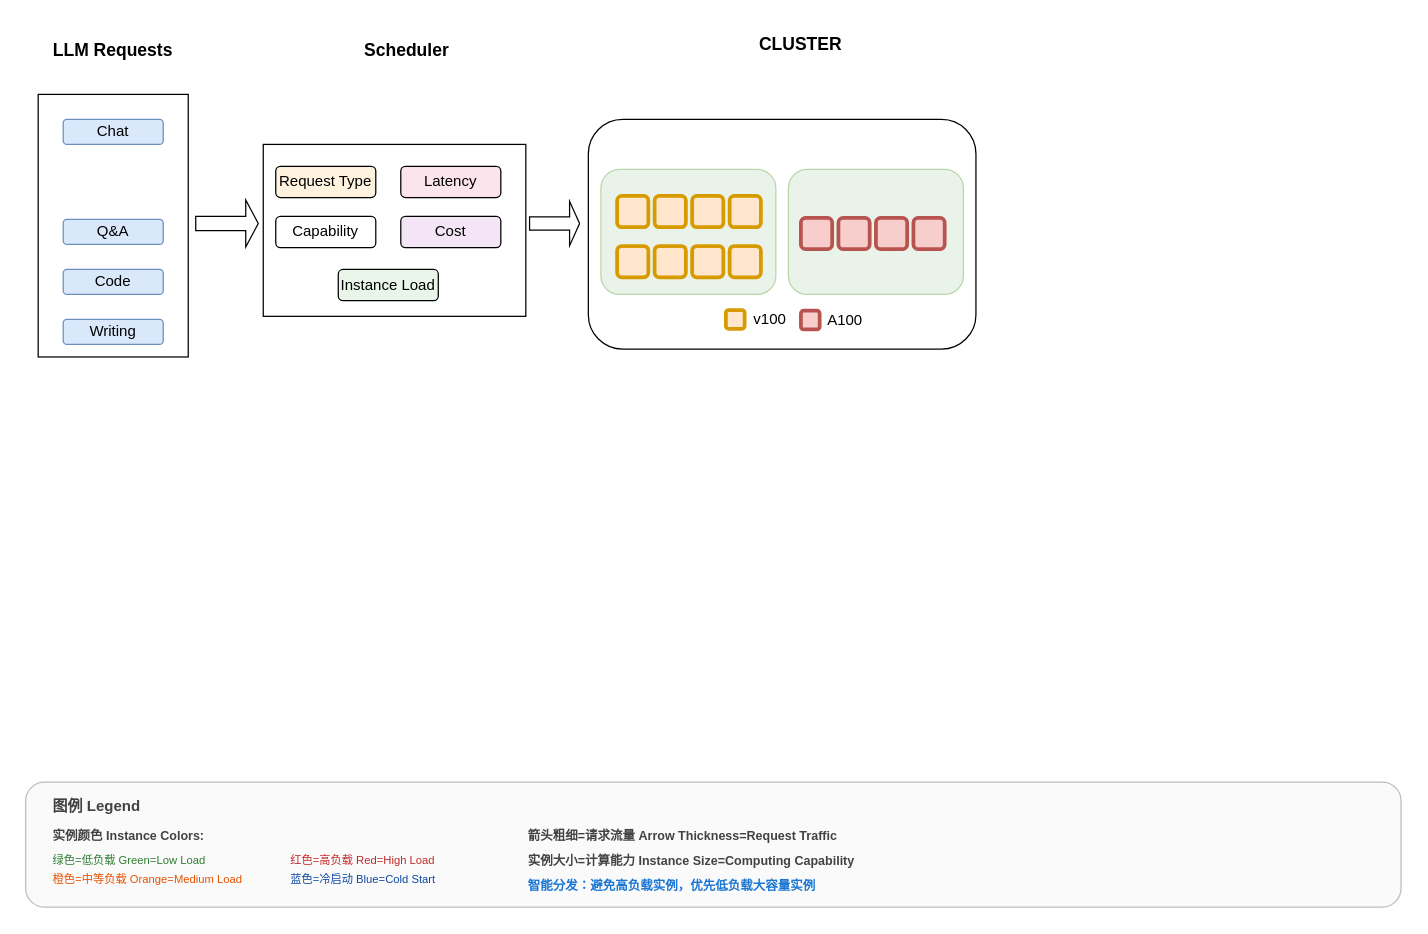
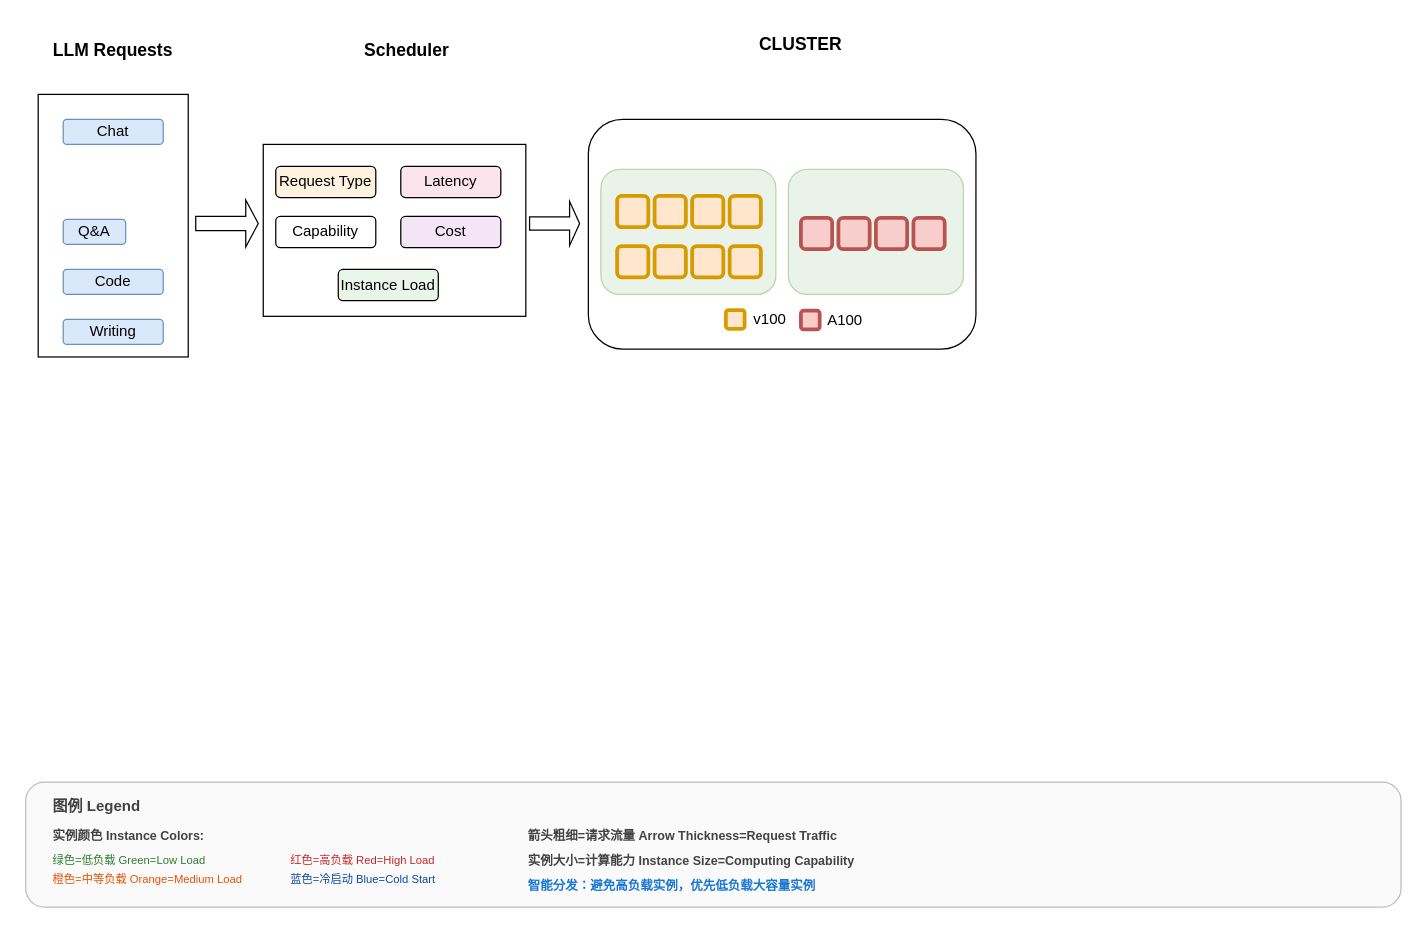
  <mxCell id="0" />
  <mxCell id="1" parent="0" />
  <mxCell id="2" value="" style="rounded=0;whiteSpace=wrap;html=1;" vertex="1" parent="1"><mxGeometry x="210" y="115" width="210" height="137.5" as="geometry" /></mxCell>
  <mxCell id="3" value="" style="rounded=0;whiteSpace=wrap;html=1;" vertex="1" parent="1"><mxGeometry x="30" y="75" width="120" height="210" as="geometry" /></mxCell>
  <mxCell id="4" value="&lt;font style=&quot;color: rgb(0, 0, 0);&quot;&gt;LLM Requests&lt;/font&gt;" style="text;html=1;strokeColor=none;fillColor=none;align=center;verticalAlign=middle;whiteSpace=wrap;rounded=0;fontSize=14;fontStyle=1;fontColor=#0277bd;" parent="1" vertex="1"><mxGeometry x="40" y="25" width="100" height="30" as="geometry" /></mxCell>
  <mxCell id="5" value="Chat" style="rounded=1;whiteSpace=wrap;html=1;fontSize=12;fillColor=#dae8fc;strokeColor=#6c8ebf;" parent="1" vertex="1"><mxGeometry x="50" y="95" width="80" height="20" as="geometry" /></mxCell>
  <mxCell id="6" value="Code" style="rounded=1;whiteSpace=wrap;html=1;fontSize=12;fillColor=#dae8fc;strokeColor=#6c8ebf;" parent="1" vertex="1"><mxGeometry x="50" y="215" width="80" height="20" as="geometry" /></mxCell>
- <mxCell id="7" value="Q&amp;A" style="rounded=1;whiteSpace=wrap;html=1;fontSize=12;fillColor=#dae8fc;strokeColor=#6c8ebf;" parent="1" vertex="1"><mxGeometry x="50" y="175" width="80" height="20" as="geometry" /></mxCell>
+ <mxCell id="7" value="Q&amp;A" style="rounded=1;whiteSpace=wrap;html=1;fontSize=12;fillColor=#dae8fc;strokeColor=#6c8ebf;" parent="1" vertex="1"><mxGeometry x="50" y="175" width="50" height="20" as="geometry" /></mxCell>
  <mxCell id="8" value="&lt;font style=&quot;font-size: 12px;&quot;&gt;Writing&lt;/font&gt;" style="rounded=1;whiteSpace=wrap;html=1;fontSize=10;fillColor=#dae8fc;strokeColor=#6c8ebf;" parent="1" vertex="1"><mxGeometry x="50" y="255" width="80" height="20" as="geometry" /></mxCell>
  <mxCell id="9" value="&lt;font style=&quot;color: rgb(0, 0, 0);&quot;&gt;Scheduler&lt;/font&gt;" style="text;html=1;strokeColor=none;fillColor=none;align=center;verticalAlign=middle;whiteSpace=wrap;rounded=0;fontSize=14;fontStyle=1;fontColor=#f57c00;" parent="1" vertex="1"><mxGeometry x="250" y="25" width="150" height="30" as="geometry" /></mxCell>
  <mxCell id="10" value="&lt;font style=&quot;color: rgb(0, 0, 0); font-size: 12px;&quot;&gt;Instance Load&lt;/font&gt;" style="rounded=1;whiteSpace=wrap;html=1;fontSize=10;fillColor=#e8f5e8;strokeColor=#000000;fontColor=#2e7d32;" parent="1" vertex="1"><mxGeometry x="270" y="215" width="80" height="25" as="geometry" /></mxCell>
  <mxCell id="11" value="&lt;font style=&quot;color: rgb(0, 0, 0); font-size: 12px;&quot;&gt;Capability&lt;/font&gt;" style="rounded=1;whiteSpace=wrap;html=1;fontSize=10;fillColor=#ffffff;strokeColor=#000000;fontColor=#1565c0;" parent="1" vertex="1"><mxGeometry x="220" y="172.5" width="80" height="25" as="geometry" /></mxCell>
  <mxCell id="12" value="&lt;font style=&quot;color: rgb(0, 0, 0); font-size: 12px;&quot;&gt;Request Type&lt;/font&gt;" style="rounded=1;whiteSpace=wrap;html=1;fontSize=9;fillColor=#fff3e0;strokeColor=#000000;fontColor=#e65100;" parent="1" vertex="1"><mxGeometry x="220" y="132.5" width="80" height="25" as="geometry" /></mxCell>
  <mxCell id="13" value="&lt;font style=&quot;color: rgb(0, 0, 0); font-size: 12px;&quot;&gt;Latency&lt;/font&gt;" style="rounded=1;whiteSpace=wrap;html=1;fontSize=10;fillColor=#fce4ec;strokeColor=#000000;fontColor=#ad1457;" parent="1" vertex="1"><mxGeometry x="320" y="132.5" width="80" height="25" as="geometry" /></mxCell>
  <mxCell id="14" value="&lt;font style=&quot;color: rgb(0, 0, 0); font-size: 12px;&quot;&gt;Cost&lt;/font&gt;" style="rounded=1;whiteSpace=wrap;html=1;fontSize=10;fillColor=#f3e5f5;strokeColor=#000000;fontColor=#6a1b9a;" parent="1" vertex="1"><mxGeometry x="320" y="172.5" width="80" height="25" as="geometry" /></mxCell>
  <mxCell id="15" value="&lt;font style=&quot;color: rgb(0, 0, 0);&quot;&gt;CLUSTER&lt;/font&gt;" style="text;html=1;strokeColor=none;fillColor=none;align=center;verticalAlign=middle;whiteSpace=wrap;rounded=0;fontSize=14;fontStyle=1;fontColor=#7b1fa2;" parent="1" vertex="1"><mxGeometry x="580" y="20" width="120" height="30" as="geometry" /></mxCell>
  <mxCell id="16" value="" style="rounded=1;whiteSpace=wrap;html=1;fillColor=#fafafa;strokeColor=#bdbdbd;strokeWidth=1;" parent="1" vertex="1"><mxGeometry x="20" y="625" width="1100" height="100" as="geometry" /></mxCell>
  <mxCell id="17" value="图例 Legend" style="text;html=1;strokeColor=none;fillColor=none;align=left;verticalAlign=middle;whiteSpace=wrap;rounded=0;fontSize=12;fontStyle=1;fontColor=#424242;" parent="1" vertex="1"><mxGeometry x="40" y="635" width="100" height="20" as="geometry" /></mxCell>
  <mxCell id="18" value="实例颜色 Instance Colors:" style="text;html=1;strokeColor=none;fillColor=none;align=left;verticalAlign=middle;whiteSpace=wrap;rounded=0;fontSize=10;fontColor=#424242;fontStyle=1;" parent="1" vertex="1"><mxGeometry x="40" y="660" width="150" height="15" as="geometry" /></mxCell>
  <mxCell id="19" value="绿色=低负载 Green=Low Load" style="text;html=1;strokeColor=none;fillColor=none;align=left;verticalAlign=middle;whiteSpace=wrap;rounded=0;fontSize=9;fontColor=#2e7d32;" parent="1" vertex="1"><mxGeometry x="40" y="680" width="150" height="15" as="geometry" /></mxCell>
  <mxCell id="20" value="橙色=中等负载 Orange=Medium Load" style="text;html=1;strokeColor=none;fillColor=none;align=left;verticalAlign=middle;whiteSpace=wrap;rounded=0;fontSize=9;fontColor=#e65100;" parent="1" vertex="1"><mxGeometry x="40" y="695" width="180" height="15" as="geometry" /></mxCell>
  <mxCell id="21" value="红色=高负载 Red=High Load" style="text;html=1;strokeColor=none;fillColor=none;align=left;verticalAlign=middle;whiteSpace=wrap;rounded=0;fontSize=9;fontColor=#c62828;" parent="1" vertex="1"><mxGeometry x="230" y="680" width="150" height="15" as="geometry" /></mxCell>
  <mxCell id="22" value="蓝色=冷启动 Blue=Cold Start" style="text;html=1;strokeColor=none;fillColor=none;align=left;verticalAlign=middle;whiteSpace=wrap;rounded=0;fontSize=9;fontColor=#0d47a1;" parent="1" vertex="1"><mxGeometry x="230" y="695" width="150" height="15" as="geometry" /></mxCell>
  <mxCell id="23" value="箭头粗细=请求流量 Arrow Thickness=Request Traffic" style="text;html=1;strokeColor=none;fillColor=none;align=left;verticalAlign=middle;whiteSpace=wrap;rounded=0;fontSize=10;fontColor=#424242;fontStyle=1;" parent="1" vertex="1"><mxGeometry x="420" y="660" width="250" height="15" as="geometry" /></mxCell>
  <mxCell id="24" value="实例大小=计算能力 Instance Size=Computing Capability" style="text;html=1;strokeColor=none;fillColor=none;align=left;verticalAlign=middle;whiteSpace=wrap;rounded=0;fontSize=10;fontColor=#424242;fontStyle=1;" parent="1" vertex="1"><mxGeometry x="420" y="680" width="280" height="15" as="geometry" /></mxCell>
  <mxCell id="25" value="智能分发：避免高负载实例，优先低负载大容量实例" style="text;html=1;strokeColor=none;fillColor=none;align=left;verticalAlign=middle;whiteSpace=wrap;rounded=0;fontSize=10;fontColor=#1976d2;fontStyle=1;" parent="1" vertex="1"><mxGeometry x="420" y="700" width="350" height="15" as="geometry" /></mxCell>
  <mxCell id="26" value="" style="shape=singleArrow;whiteSpace=wrap;html=1;" vertex="1" parent="1"><mxGeometry x="156" y="159.5" width="50" height="37.5" as="geometry" /></mxCell>
  <mxCell id="27" value="" style="group" vertex="1" connectable="0" parent="1"><mxGeometry x="470" y="95" width="310" height="183.75" as="geometry" /></mxCell>
  <mxCell id="28" value="" style="rounded=1;whiteSpace=wrap;html=1;" vertex="1" parent="27"><mxGeometry width="310" height="183.75" as="geometry" /></mxCell>
  <mxCell id="29" value="" style="rounded=1;whiteSpace=wrap;html=1;fillColor=#d5e8d4;strokeColor=#82b366;opacity=50;" vertex="1" parent="27"><mxGeometry x="10" y="40" width="140" height="100" as="geometry" /></mxCell>
  <mxCell id="30" value="" style="rounded=1;whiteSpace=wrap;html=1;fillColor=#d5e8d4;strokeColor=#82b366;opacity=50;" vertex="1" parent="27"><mxGeometry x="160" y="40" width="140" height="100" as="geometry" /></mxCell>
  <mxCell id="31" value="" style="group" vertex="1" connectable="0" parent="27"><mxGeometry x="23" y="61.25" width="115" height="65" as="geometry" /></mxCell>
  <mxCell id="32" value="" style="rounded=1;whiteSpace=wrap;html=1;fillColor=#ffe6cc;strokeColor=#d79b00;strokeWidth=3;" vertex="1" parent="31"><mxGeometry width="25" height="25" as="geometry" /></mxCell>
  <mxCell id="33" value="" style="rounded=1;whiteSpace=wrap;html=1;fillColor=#ffe6cc;strokeColor=#d79b00;strokeWidth=3;" vertex="1" parent="31"><mxGeometry x="30" width="25" height="25" as="geometry" /></mxCell>
  <mxCell id="34" value="" style="rounded=1;whiteSpace=wrap;html=1;fillColor=#ffe6cc;strokeColor=#d79b00;strokeWidth=3;" vertex="1" parent="31"><mxGeometry x="60" width="25" height="25" as="geometry" /></mxCell>
  <mxCell id="35" value="" style="rounded=1;whiteSpace=wrap;html=1;fillColor=#ffe6cc;strokeColor=#d79b00;strokeWidth=3;" vertex="1" parent="31"><mxGeometry x="90" width="25" height="25" as="geometry" /></mxCell>
  <mxCell id="36" value="&lt;span style=&quot;color: rgba(0, 0, 0, 0); font-family: monospace; font-size: 0px; text-align: start; text-wrap-mode: nowrap;&quot;&gt;%3CmxGraphModel%3E%3Croot%3E%3CmxCell%20id%3D%220%22%2F%3E%3CmxCell%20id%3D%221%22%20parent%3D%220%22%2F%3E%3CmxCell%20id%3D%222%22%20value%3D%22%22%20style%3D%22group%22%20vertex%3D%221%22%20connectable%3D%220%22%20parent%3D%221%22%3E%3CmxGeometry%20x%3D%22503%22%20y%3D%22261.25%22%20width%3D%22115%22%20height%3D%2265%22%20as%3D%22geometry%22%2F%3E%3C%2FmxCell%3E%3CmxCell%20id%3D%223%22%20value%3D%22%22%20style%3D%22rounded%3D1%3BwhiteSpace%3Dwrap%3Bhtml%3D1%3BfillColor%3D%23ffe6cc%3BstrokeColor%3D%23d79b00%3BstrokeWidth%3D3%3B%22%20vertex%3D%221%22%20parent%3D%222%22%3E%3CmxGeometry%20width%3D%2225%22%20height%3D%2225%22%20as%3D%22geometry%22%2F%3E%3C%2FmxCell%3E%3CmxCell%20id%3D%224%22%20value%3D%22%22%20style%3D%22rounded%3D1%3BwhiteSpace%3Dwrap%3Bhtml%3D1%3BfillColor%3D%23ffe6cc%3BstrokeColor%3D%23d79b00%3BstrokeWidth%3D3%3B%22%20vertex%3D%221%22%20parent%3D%222%22%3E%3CmxGeometry%20x%3D%2230%22%20width%3D%2225%22%20height%3D%2225%22%20as%3D%22geometry%22%2F%3E%3C%2FmxCell%3E%3CmxCell%20id%3D%225%22%20value%3D%22%22%20style%3D%22rounded%3D1%3BwhiteSpace%3Dwrap%3Bhtml%3D1%3BfillColor%3D%23ffe6cc%3BstrokeColor%3D%23d79b00%3BstrokeWidth%3D3%3B%22%20vertex%3D%221%22%20parent%3D%222%22%3E%3CmxGeometry%20x%3D%2260%22%20width%3D%2225%22%20height%3D%2225%22%20as%3D%22geometry%22%2F%3E%3C%2FmxCell%3E%3CmxCell%20id%3D%226%22%20value%3D%22%22%20style%3D%22rounded%3D1%3BwhiteSpace%3Dwrap%3Bhtml%3D1%3BfillColor%3D%23ffe6cc%3BstrokeColor%3D%23d79b00%3BstrokeWidth%3D3%3B%22%20vertex%3D%221%22%20parent%3D%222%22%3E%3CmxGeometry%20x%3D%2290%22%20width%3D%2225%22%20height%3D%2225%22%20as%3D%22geometry%22%2F%3E%3C%2FmxCell%3E%3CmxCell%20id%3D%227%22%20value%3D%22%22%20style%3D%22rounded%3D1%3BwhiteSpace%3Dwrap%3Bhtml%3D1%3BfillColor%3D%23ffe6cc%3BstrokeColor%3D%23d79b00%3BstrokeWidth%3D3%3B%22%20vertex%3D%221%22%20parent%3D%222%22%3E%3CmxGeometry%20y%3D%2240%22%20width%3D%2225%22%20height%3D%2225%22%20as%3D%22geometry%22%2F%3E%3C%2FmxCell%3E%3CmxCell%20id%3D%228%22%20value%3D%22%22%20style%3D%22rounded%3D1%3BwhiteSpace%3Dwrap%3Bhtml%3D1%3BfillColor%3D%23ffe6cc%3BstrokeColor%3D%23d79b00%3BstrokeWidth%3D3%3B%22%20vertex%3D%221%22%20parent%3D%222%22%3E%3CmxGeometry%20x%3D%2230%22%20y%3D%2240%22%20width%3D%2225%22%20height%3D%2225%22%20as%3D%22geometry%22%2F%3E%3C%2FmxCell%3E%3CmxCell%20id%3D%229%22%20value%3D%22%22%20style%3D%22rounded%3D1%3BwhiteSpace%3Dwrap%3Bhtml%3D1%3BfillColor%3D%23ffe6cc%3BstrokeColor%3D%23d79b00%3BstrokeWidth%3D3%3B%22%20vertex%3D%221%22%20parent%3D%222%22%3E%3CmxGeometry%20x%3D%2260%22%20y%3D%2240%22%20width%3D%2225%22%20height%3D%2225%22%20as%3D%22geometry%22%2F%3E%3C%2FmxCell%3E%3CmxCell%20id%3D%2210%22%20value%3D%22%22%20style%3D%22rounded%3D1%3BwhiteSpace%3Dwrap%3Bhtml%3D1%3BfillColor%3D%23ffe6cc%3BstrokeColor%3D%23d79b00%3BstrokeWidth%3D3%3B%22%20vertex%3D%221%22%20parent%3D%222%22%3E%3CmxGeometry%20x%3D%2290%22%20y%3D%2240%22%20width%3D%2225%22%20height%3D%2225%22%20as%3D%22geometry%22%2F%3E%3C%2FmxCell%3E%3C%2Froot%3E%3C%2FmxGraphModel%3E&lt;/span&gt;&lt;span style=&quot;color: rgba(0, 0, 0, 0); font-family: monospace; font-size: 0px; text-align: start; text-wrap-mode: nowrap;&quot;&gt;%3CmxGraphModel%3E%3Croot%3E%3CmxCell%20id%3D%220%22%2F%3E%3CmxCell%20id%3D%221%22%20parent%3D%220%22%2F%3E%3CmxCell%20id%3D%222%22%20value%3D%22%22%20style%3D%22group%22%20vertex%3D%221%22%20connectable%3D%220%22%20parent%3D%221%22%3E%3CmxGeometry%20x%3D%22503%22%20y%3D%22261.25%22%20width%3D%22115%22%20height%3D%2265%22%20as%3D%22geometry%22%2F%3E%3C%2FmxCell%3E%3CmxCell%20id%3D%223%22%20value%3D%22%22%20style%3D%22rounded%3D1%3BwhiteSpace%3Dwrap%3Bhtml%3D1%3BfillColor%3D%23ffe6cc%3BstrokeColor%3D%23d79b00%3BstrokeWidth%3D3%3B%22%20vertex%3D%221%22%20parent%3D%222%22%3E%3CmxGeometry%20width%3D%2225%22%20height%3D%2225%22%20as%3D%22geometry%22%2F%3E%3C%2FmxCell%3E%3CmxCell%20id%3D%224%22%20value%3D%22%22%20style%3D%22rounded%3D1%3BwhiteSpace%3Dwrap%3Bhtml%3D1%3BfillColor%3D%23ffe6cc%3BstrokeColor%3D%23d79b00%3BstrokeWidth%3D3%3B%22%20vertex%3D%221%22%20parent%3D%222%22%3E%3CmxGeometry%20x%3D%2230%22%20width%3D%2225%22%20height%3D%2225%22%20as%3D%22geometry%22%2F%3E%3C%2FmxCell%3E%3CmxCell%20id%3D%225%22%20value%3D%22%22%20style%3D%22rounded%3D1%3BwhiteSpace%3Dwrap%3Bhtml%3D1%3BfillColor%3D%23ffe6cc%3BstrokeColor%3D%23d79b00%3BstrokeWidth%3D3%3B%22%20vertex%3D%221%22%20parent%3D%222%22%3E%3CmxGeometry%20x%3D%2260%22%20width%3D%2225%22%20height%3D%2225%22%20as%3D%22geometry%22%2F%3E%3C%2FmxCell%3E%3CmxCell%20id%3D%226%22%20value%3D%22%22%20style%3D%22rounded%3D1%3BwhiteSpace%3Dwrap%3Bhtml%3D1%3BfillColor%3D%23ffe6cc%3BstrokeColor%3D%23d79b00%3BstrokeWidth%3D3%3B%22%20vertex%3D%221%22%20parent%3D%222%22%3E%3CmxGeometry%20x%3D%2290%22%20width%3D%2225%22%20height%3D%2225%22%20as%3D%22geometry%22%2F%3E%3C%2FmxCell%3E%3CmxCell%20id%3D%227%22%20value%3D%22%22%20style%3D%22rounded%3D1%3BwhiteSpace%3Dwrap%3Bhtml%3D1%3BfillColor%3D%23ffe6cc%3BstrokeColor%3D%23d79b00%3BstrokeWidth%3D3%3B%22%20vertex%3D%221%22%20parent%3D%222%22%3E%3CmxGeometry%20y%3D%2240%22%20width%3D%2225%22%20height%3D%2225%22%20as%3D%22geometry%22%2F%3E%3C%2FmxCell%3E%3CmxCell%20id%3D%228%22%20value%3D%22%22%20style%3D%22rounded%3D1%3BwhiteSpace%3Dwrap%3Bhtml%3D1%3BfillColor%3D%23ffe6cc%3BstrokeColor%3D%23d79b00%3BstrokeWidth%3D3%3B%22%20vertex%3D%221%22%20parent%3D%222%22%3E%3CmxGeometry%20x%3D%2230%22%20y%3D%2240%22%20width%3D%2225%22%20height%3D%2225%22%20as%3D%22geometry%22%2F%3E%3C%2FmxCell%3E%3CmxCell%20id%3D%229%22%20value%3D%22%22%20style%3D%22rounded%3D1%3BwhiteSpace%3Dwrap%3Bhtml%3D1%3BfillColor%3D%23ffe6cc%3BstrokeColor%3D%23d79b00%3BstrokeWidth%3D3%3B%22%20vertex%3D%221%22%20parent%3D%222%22%3E%3CmxGeometry%20x%3D%2260%22%20y%3D%2240%22%20width%3D%2225%22%20height%3D%2225%22%20as%3D%22geometry%22%2F%3E%3C%2FmxCell%3E%3CmxCell%20id%3D%2210%22%20value%3D%22%22%20style%3D%22rounded%3D1%3BwhiteSpace%3Dwrap%3Bhtml%3D1%3BfillColor%3D%23ffe6cc%3BstrokeColor%3D%23d79b00%3BstrokeWidth%3D3%3B%22%20vertex%3D%221%22%20parent%3D%222%22%3E%3CmxGeometry%20x%3D%2290%22%20y%3D%2240%22%20width%3D%2225%22%20height%3D%2225%22%20as%3D%22geometry%22%2F%3E%3C%2FmxCell%3E%3C%2Froot%3E%3C%2FmxGraphModel%3E&lt;/span&gt;" style="rounded=1;whiteSpace=wrap;html=1;fillColor=#ffe6cc;strokeColor=#d79b00;strokeWidth=3;" vertex="1" parent="31"><mxGeometry y="40" width="25" height="25" as="geometry" /></mxCell>
  <mxCell id="37" value="" style="rounded=1;whiteSpace=wrap;html=1;fillColor=#ffe6cc;strokeColor=#d79b00;strokeWidth=3;" vertex="1" parent="31"><mxGeometry x="30" y="40" width="25" height="25" as="geometry" /></mxCell>
  <mxCell id="38" value="" style="rounded=1;whiteSpace=wrap;html=1;fillColor=#ffe6cc;strokeColor=#d79b00;strokeWidth=3;" vertex="1" parent="31"><mxGeometry x="60" y="40" width="25" height="25" as="geometry" /></mxCell>
  <mxCell id="39" value="" style="rounded=1;whiteSpace=wrap;html=1;fillColor=#ffe6cc;strokeColor=#d79b00;strokeWidth=3;" vertex="1" parent="31"><mxGeometry x="90" y="40" width="25" height="25" as="geometry" /></mxCell>
  <mxCell id="40" value="" style="group" vertex="1" connectable="0" parent="27"><mxGeometry x="170" y="78.75" width="115" height="25" as="geometry" /></mxCell>
  <mxCell id="41" value="" style="rounded=1;whiteSpace=wrap;html=1;fillColor=#f8cecc;strokeColor=#b85450;strokeWidth=3;" vertex="1" parent="40"><mxGeometry width="25" height="25" as="geometry" /></mxCell>
  <mxCell id="42" value="" style="rounded=1;whiteSpace=wrap;html=1;fillColor=#f8cecc;strokeColor=#b85450;strokeWidth=3;" vertex="1" parent="40"><mxGeometry x="30" width="25" height="25" as="geometry" /></mxCell>
  <mxCell id="43" value="" style="rounded=1;whiteSpace=wrap;html=1;fillColor=#f8cecc;strokeColor=#b85450;strokeWidth=3;" vertex="1" parent="40"><mxGeometry x="60" width="25" height="25" as="geometry" /></mxCell>
  <mxCell id="44" value="" style="rounded=1;whiteSpace=wrap;html=1;fillColor=#f8cecc;strokeColor=#b85450;strokeWidth=3;" vertex="1" parent="40"><mxGeometry x="90" width="25" height="25" as="geometry" /></mxCell>
  <mxCell id="45" value="" style="rounded=1;whiteSpace=wrap;html=1;fillColor=#ffe6cc;strokeColor=#d79b00;strokeWidth=3;container=0;" vertex="1" parent="27"><mxGeometry x="110" y="152.5" width="15" height="15" as="geometry" /></mxCell>
  <mxCell id="46" value="A100" style="text;html=1;align=center;verticalAlign=middle;resizable=0;points=[];autosize=1;strokeColor=none;fillColor=none;" vertex="1" parent="27"><mxGeometry x="180" y="145.5" width="50" height="30" as="geometry" /></mxCell>
  <mxCell id="47" value="v100" style="text;html=1;align=center;verticalAlign=middle;resizable=0;points=[];autosize=1;strokeColor=none;fillColor=none;" vertex="1" parent="27"><mxGeometry x="120" y="145" width="50" height="30" as="geometry" /></mxCell>
  <mxCell id="48" value="" style="rounded=1;whiteSpace=wrap;html=1;fillColor=#f8cecc;strokeColor=#b85450;strokeWidth=3;" vertex="1" parent="27"><mxGeometry x="170" y="153" width="15" height="15" as="geometry" /></mxCell>
  <mxCell id="49" value="" style="shape=singleArrow;whiteSpace=wrap;html=1;" vertex="1" parent="1"><mxGeometry x="423" y="160.5" width="40" height="35.5" as="geometry" /></mxCell>
